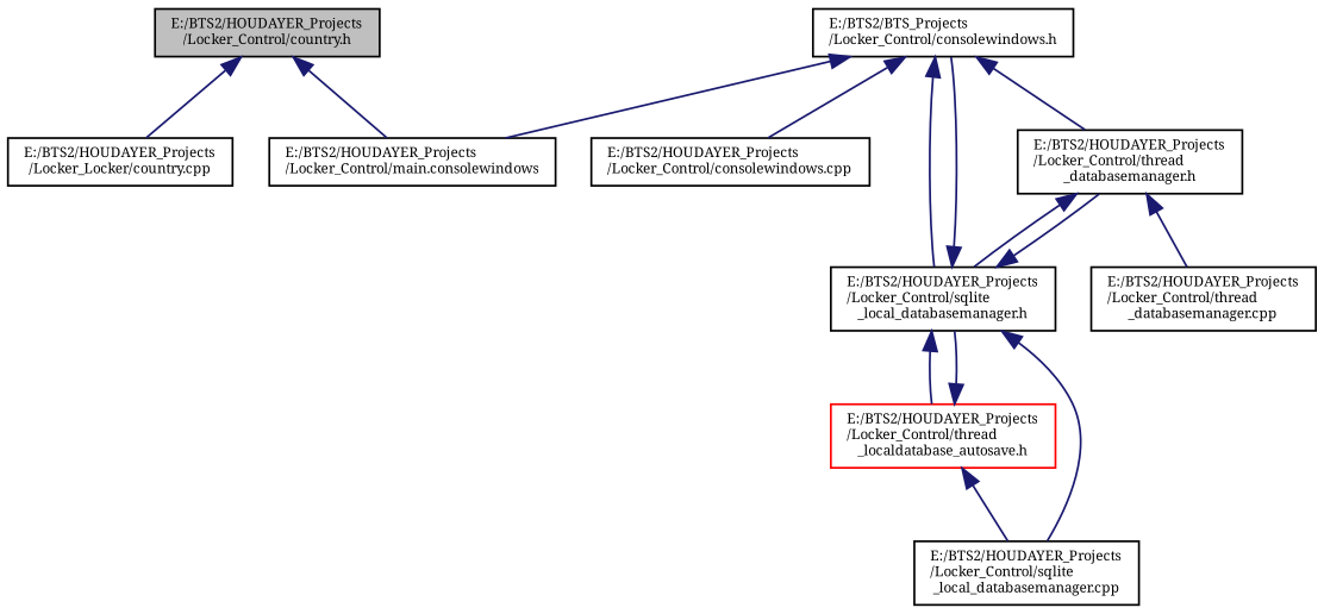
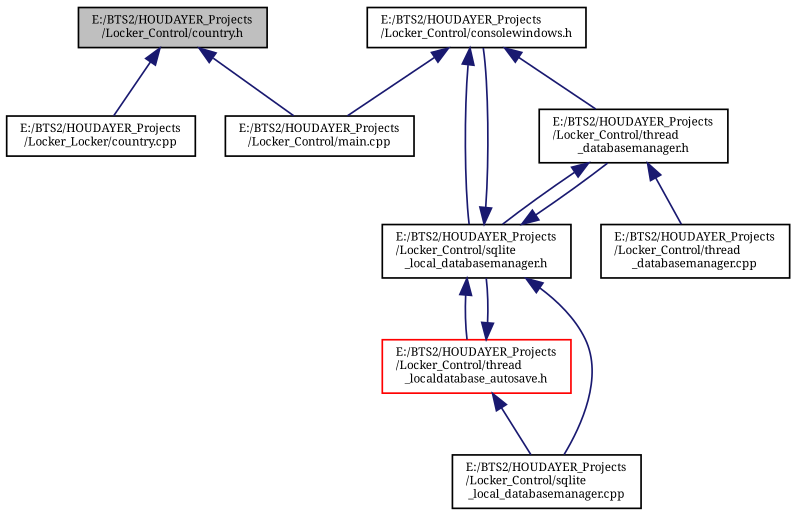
  digraph {
    fontname="Noto Serif"
    node [color=black fontname="Noto Serif" fontsize=7 shape=record]
    edge [color=midnightblue dir=back fontname="Noto Serif" fontsize=7 labelfontname=Helvetica labelfontsize=7 style=solid]
    n1 [fillcolor=grey75 fontcolor=black height=0.2 label="E:/BTS2/HOUDAYER_Projects\l/Locker_Control/country.h" style=filled width=0.4]
    n2 [height=0.2 label="E:/BTS2/HOUDAYER_Projects\l/Locker_Locker/country.cpp" width=0.4]
-   n3 [height=0.2 label="E:/BTS2/HOUDAYER_Projects\l/Locker_Control/main.consolewindows" width=0.4]
-   n4 [height=0.2 label="E:/BTS2/BTS_Projects\l/Locker_Control/consolewindows.h" width=0.4]
-   n5 [height=0.2 label="E:/BTS2/HOUDAYER_Projects\l/Locker_Control/consolewindows.cpp" width=0.4]
+   n3 [height=0.2 label="E:/BTS2/HOUDAYER_Projects\l/Locker_Control/main.cpp" width=0.4]
+   n4 [height=0.2 label="E:/BTS2/HOUDAYER_Projects\l/Locker_Control/consolewindows.h" width=0.4]
    n6 [height=0.2 label="E:/BTS2/HOUDAYER_Projects\l/Locker_Control/thread\l_databasemanager.h" width=0.4]
    n7 [height=0.2 label="E:/BTS2/HOUDAYER_Projects\l/Locker_Control/sqlite\l_local_databasemanager.h" width=0.4]
    n8 [height=0.2 label="E:/BTS2/HOUDAYER_Projects\l/Locker_Control/thread\l_databasemanager.cpp" width=0.4]
    n9 [color=red height=0.2 label="E:/BTS2/HOUDAYER_Projects\l/Locker_Control/thread\l_localdatabase_autosave.h" width=0.4]
    n10 [height=0.2 label="E:/BTS2/HOUDAYER_Projects\l/Locker_Control/sqlite\l_local_databasemanager.cpp" width=0.4]
    n1 -> n2
    n1 -> n3
    n4 -> n3
-   n4 -> n5
    n4 -> n6
    n4 -> n7
    n6 -> n7
    n6 -> n8
    n7 -> n4
    n7 -> n6
    n7 -> n9
    n7 -> n10
    n9 -> n7
    n9 -> n10
  }
